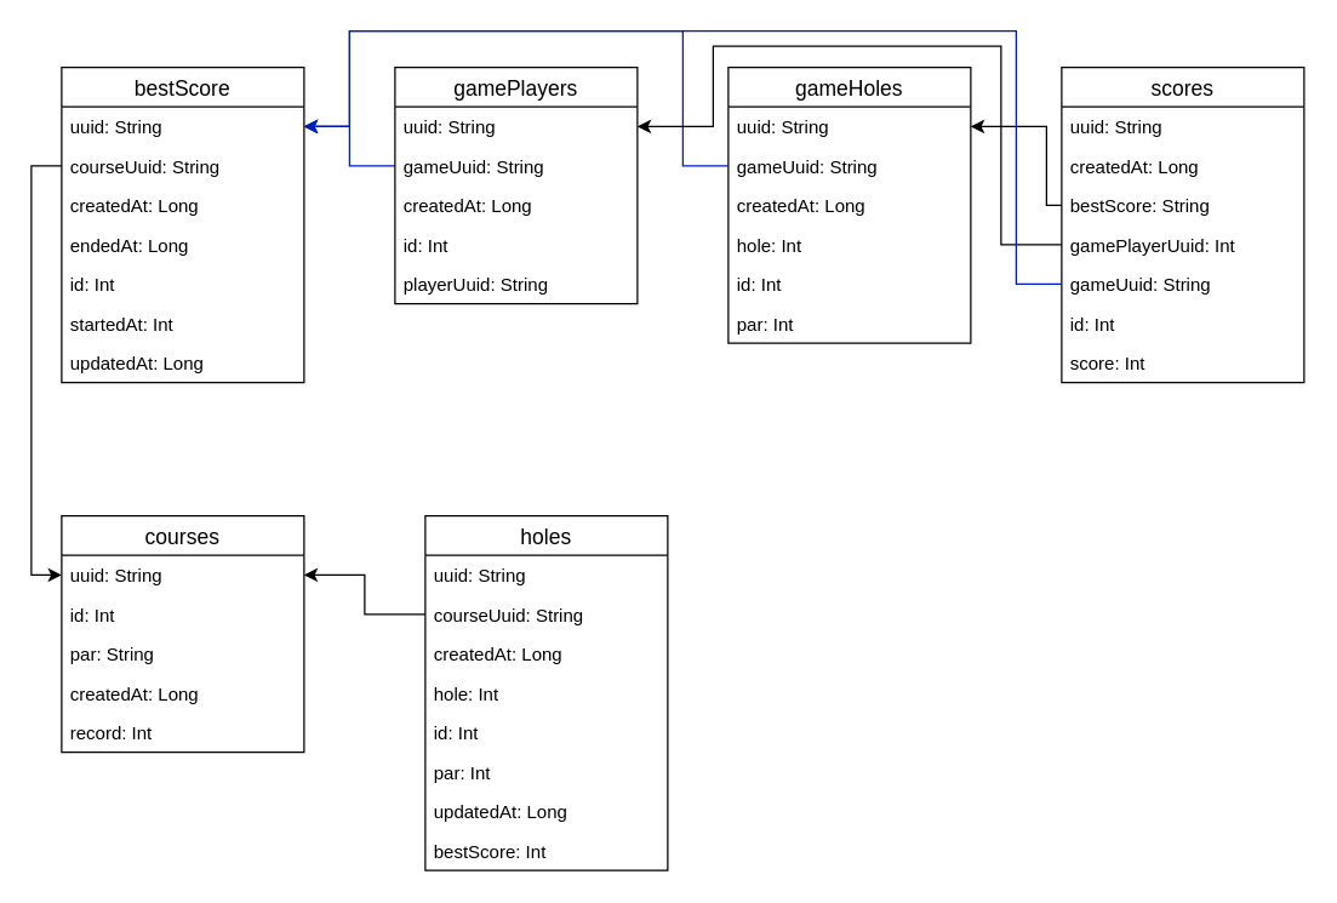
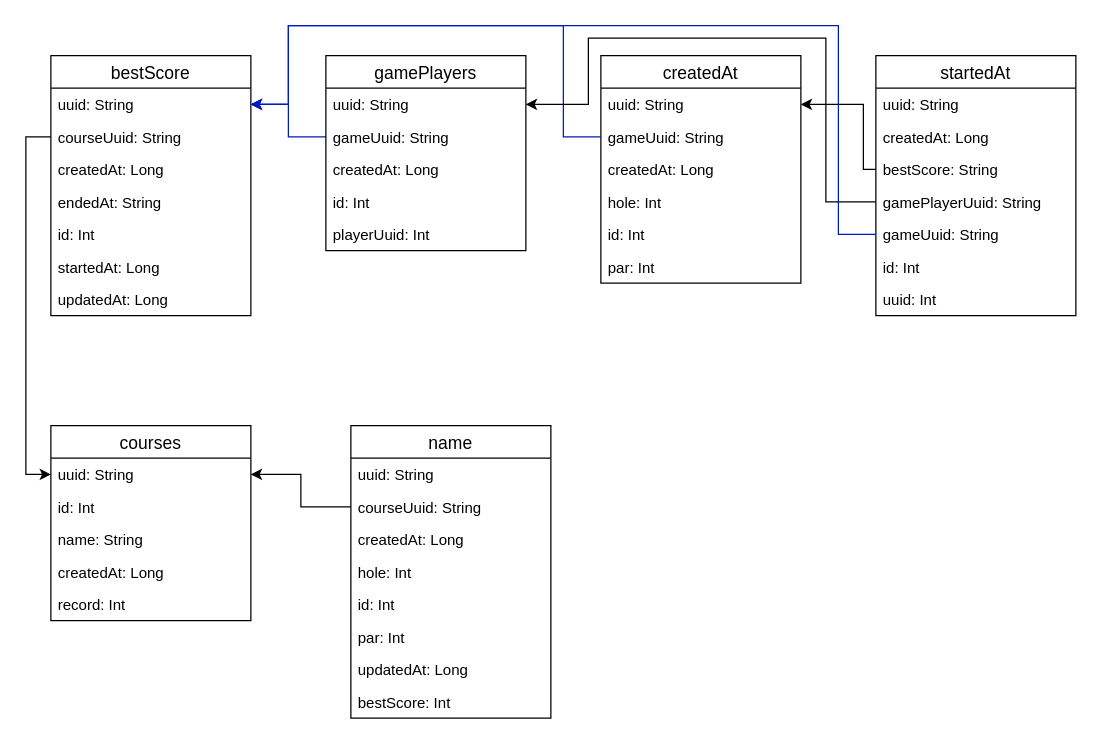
  <mxCell id="0" />
  <mxCell id="1" parent="0" />
  <mxCell id="2" style="edgeStyle=orthogonalEdgeStyle;rounded=0;orthogonalLoop=1;jettySize=auto;html=1;fillColor=#0050ef;strokeColor=#001DBC;" edge="1" parent="1" source="13" target="4"><mxGeometry relative="1" as="geometry" /></mxCell>
  <mxCell id="3" value="bestScore" style="swimlane;fontStyle=0;childLayout=stackLayout;horizontal=1;startSize=26;horizontalStack=0;resizeParent=1;resizeParentMax=0;resizeLast=0;collapsible=1;marginBottom=0;align=center;fontSize=14;" vertex="1" parent="1"><mxGeometry x="40" y="44" width="160" height="208" as="geometry" /></mxCell>
  <mxCell id="4" value="uuid: String" style="text;strokeColor=none;fillColor=none;spacingLeft=4;spacingRight=4;overflow=hidden;rotatable=0;points=[[0,0.5],[1,0.5]];portConstraint=eastwest;fontSize=12;" vertex="1" parent="3"><mxGeometry y="26" width="160" height="26" as="geometry" /></mxCell>
  <mxCell id="5" value="courseUuid: String" style="text;strokeColor=none;fillColor=none;spacingLeft=4;spacingRight=4;overflow=hidden;rotatable=0;points=[[0,0.5],[1,0.5]];portConstraint=eastwest;fontSize=12;" vertex="1" parent="3"><mxGeometry y="52" width="160" height="26" as="geometry" /></mxCell>
  <mxCell id="6" value="createdAt: Long" style="text;strokeColor=none;fillColor=none;spacingLeft=4;spacingRight=4;overflow=hidden;rotatable=0;points=[[0,0.5],[1,0.5]];portConstraint=eastwest;fontSize=12;" vertex="1" parent="3"><mxGeometry y="78" width="160" height="26" as="geometry" /></mxCell>
- <mxCell id="7" value="endedAt: Long" style="text;strokeColor=none;fillColor=none;spacingLeft=4;spacingRight=4;overflow=hidden;rotatable=0;points=[[0,0.5],[1,0.5]];portConstraint=eastwest;fontSize=12;" vertex="1" parent="3"><mxGeometry y="104" width="160" height="26" as="geometry" /></mxCell>
+ <mxCell id="7" value="endedAt: String" style="text;strokeColor=none;fillColor=none;spacingLeft=4;spacingRight=4;overflow=hidden;rotatable=0;points=[[0,0.5],[1,0.5]];portConstraint=eastwest;fontSize=12;" vertex="1" parent="3"><mxGeometry y="104" width="160" height="26" as="geometry" /></mxCell>
  <mxCell id="8" value="id: Int" style="text;strokeColor=none;fillColor=none;spacingLeft=4;spacingRight=4;overflow=hidden;rotatable=0;points=[[0,0.5],[1,0.5]];portConstraint=eastwest;fontSize=12;" vertex="1" parent="3"><mxGeometry y="130" width="160" height="26" as="geometry" /></mxCell>
- <mxCell id="9" value="startedAt: Int" style="text;strokeColor=none;fillColor=none;spacingLeft=4;spacingRight=4;overflow=hidden;rotatable=0;points=[[0,0.5],[1,0.5]];portConstraint=eastwest;fontSize=12;" vertex="1" parent="3"><mxGeometry y="156" width="160" height="26" as="geometry" /></mxCell>
+ <mxCell id="9" value="startedAt: Long" style="text;strokeColor=none;fillColor=none;spacingLeft=4;spacingRight=4;overflow=hidden;rotatable=0;points=[[0,0.5],[1,0.5]];portConstraint=eastwest;fontSize=12;" vertex="1" parent="3"><mxGeometry y="156" width="160" height="26" as="geometry" /></mxCell>
  <mxCell id="10" value="updatedAt: Long" style="text;strokeColor=none;fillColor=none;spacingLeft=4;spacingRight=4;overflow=hidden;rotatable=0;points=[[0,0.5],[1,0.5]];portConstraint=eastwest;fontSize=12;" vertex="1" parent="3"><mxGeometry y="182" width="160" height="26" as="geometry" /></mxCell>
  <mxCell id="11" value="gamePlayers" style="swimlane;fontStyle=0;childLayout=stackLayout;horizontal=1;startSize=26;horizontalStack=0;resizeParent=1;resizeParentMax=0;resizeLast=0;collapsible=1;marginBottom=0;align=center;fontSize=14;" vertex="1" parent="1"><mxGeometry x="260" y="44" width="160" height="156" as="geometry" /></mxCell>
  <mxCell id="12" value="uuid: String" style="text;strokeColor=none;fillColor=none;spacingLeft=4;spacingRight=4;overflow=hidden;rotatable=0;points=[[0,0.5],[1,0.5]];portConstraint=eastwest;fontSize=12;" vertex="1" parent="11"><mxGeometry y="26" width="160" height="26" as="geometry" /></mxCell>
  <mxCell id="13" value="gameUuid: String" style="text;strokeColor=none;fillColor=none;spacingLeft=4;spacingRight=4;overflow=hidden;rotatable=0;points=[[0,0.5],[1,0.5]];portConstraint=eastwest;fontSize=12;" vertex="1" parent="11"><mxGeometry y="52" width="160" height="26" as="geometry" /></mxCell>
  <mxCell id="14" value="createdAt: Long" style="text;strokeColor=none;fillColor=none;spacingLeft=4;spacingRight=4;overflow=hidden;rotatable=0;points=[[0,0.5],[1,0.5]];portConstraint=eastwest;fontSize=12;" vertex="1" parent="11"><mxGeometry y="78" width="160" height="26" as="geometry" /></mxCell>
  <mxCell id="15" value="id: Int" style="text;strokeColor=none;fillColor=none;spacingLeft=4;spacingRight=4;overflow=hidden;rotatable=0;points=[[0,0.5],[1,0.5]];portConstraint=eastwest;fontSize=12;" vertex="1" parent="11"><mxGeometry y="104" width="160" height="26" as="geometry" /></mxCell>
- <mxCell id="16" value="playerUuid: String" style="text;strokeColor=none;fillColor=none;spacingLeft=4;spacingRight=4;overflow=hidden;rotatable=0;points=[[0,0.5],[1,0.5]];portConstraint=eastwest;fontSize=12;" vertex="1" parent="11"><mxGeometry y="130" width="160" height="26" as="geometry" /></mxCell>
- <mxCell id="17" value="gameHoles" style="swimlane;fontStyle=0;childLayout=stackLayout;horizontal=1;startSize=26;horizontalStack=0;resizeParent=1;resizeParentMax=0;resizeLast=0;collapsible=1;marginBottom=0;align=center;fontSize=14;" vertex="1" parent="1"><mxGeometry x="480" y="44" width="160" height="182" as="geometry" /></mxCell>
+ <mxCell id="16" value="playerUuid: Int" style="text;strokeColor=none;fillColor=none;spacingLeft=4;spacingRight=4;overflow=hidden;rotatable=0;points=[[0,0.5],[1,0.5]];portConstraint=eastwest;fontSize=12;" vertex="1" parent="11"><mxGeometry y="130" width="160" height="26" as="geometry" /></mxCell>
+ <mxCell id="17" value="createdAt" style="swimlane;fontStyle=0;childLayout=stackLayout;horizontal=1;startSize=26;horizontalStack=0;resizeParent=1;resizeParentMax=0;resizeLast=0;collapsible=1;marginBottom=0;align=center;fontSize=14;" vertex="1" parent="1"><mxGeometry x="480" y="44" width="160" height="182" as="geometry" /></mxCell>
  <mxCell id="18" value="uuid: String" style="text;strokeColor=none;fillColor=none;spacingLeft=4;spacingRight=4;overflow=hidden;rotatable=0;points=[[0,0.5],[1,0.5]];portConstraint=eastwest;fontSize=12;" vertex="1" parent="17"><mxGeometry y="26" width="160" height="26" as="geometry" /></mxCell>
  <mxCell id="19" value="gameUuid: String" style="text;strokeColor=none;fillColor=none;spacingLeft=4;spacingRight=4;overflow=hidden;rotatable=0;points=[[0,0.5],[1,0.5]];portConstraint=eastwest;fontSize=12;" vertex="1" parent="17"><mxGeometry y="52" width="160" height="26" as="geometry" /></mxCell>
  <mxCell id="20" value="createdAt: Long" style="text;strokeColor=none;fillColor=none;spacingLeft=4;spacingRight=4;overflow=hidden;rotatable=0;points=[[0,0.5],[1,0.5]];portConstraint=eastwest;fontSize=12;" vertex="1" parent="17"><mxGeometry y="78" width="160" height="26" as="geometry" /></mxCell>
  <mxCell id="21" value="hole: Int" style="text;strokeColor=none;fillColor=none;spacingLeft=4;spacingRight=4;overflow=hidden;rotatable=0;points=[[0,0.5],[1,0.5]];portConstraint=eastwest;fontSize=12;" vertex="1" parent="17"><mxGeometry y="104" width="160" height="26" as="geometry" /></mxCell>
  <mxCell id="22" value="id: Int" style="text;strokeColor=none;fillColor=none;spacingLeft=4;spacingRight=4;overflow=hidden;rotatable=0;points=[[0,0.5],[1,0.5]];portConstraint=eastwest;fontSize=12;" vertex="1" parent="17"><mxGeometry y="130" width="160" height="26" as="geometry" /></mxCell>
  <mxCell id="23" value="par: Int" style="text;strokeColor=none;fillColor=none;spacingLeft=4;spacingRight=4;overflow=hidden;rotatable=0;points=[[0,0.5],[1,0.5]];portConstraint=eastwest;fontSize=12;" vertex="1" parent="17"><mxGeometry y="156" width="160" height="26" as="geometry" /></mxCell>
  <mxCell id="24" style="edgeStyle=orthogonalEdgeStyle;rounded=0;orthogonalLoop=1;jettySize=auto;html=1;fillColor=#0050ef;strokeColor=#001DBC;" edge="1" parent="1" source="19" target="4"><mxGeometry relative="1" as="geometry"><Array as="points"><mxPoint x="450" y="109" /><mxPoint x="450" y="20" /><mxPoint x="230" y="20" /><mxPoint x="230" y="83" /></Array></mxGeometry></mxCell>
- <mxCell id="25" value="scores" style="swimlane;fontStyle=0;childLayout=stackLayout;horizontal=1;startSize=26;horizontalStack=0;resizeParent=1;resizeParentMax=0;resizeLast=0;collapsible=1;marginBottom=0;align=center;fontSize=14;" vertex="1" parent="1"><mxGeometry x="700" y="44" width="160" height="208" as="geometry" /></mxCell>
+ <mxCell id="25" value="startedAt" style="swimlane;fontStyle=0;childLayout=stackLayout;horizontal=1;startSize=26;horizontalStack=0;resizeParent=1;resizeParentMax=0;resizeLast=0;collapsible=1;marginBottom=0;align=center;fontSize=14;" vertex="1" parent="1"><mxGeometry x="700" y="44" width="160" height="208" as="geometry" /></mxCell>
  <mxCell id="26" value="uuid: String" style="text;strokeColor=none;fillColor=none;spacingLeft=4;spacingRight=4;overflow=hidden;rotatable=0;points=[[0,0.5],[1,0.5]];portConstraint=eastwest;fontSize=12;" vertex="1" parent="25"><mxGeometry y="26" width="160" height="26" as="geometry" /></mxCell>
  <mxCell id="27" value="createdAt: Long" style="text;strokeColor=none;fillColor=none;spacingLeft=4;spacingRight=4;overflow=hidden;rotatable=0;points=[[0,0.5],[1,0.5]];portConstraint=eastwest;fontSize=12;" vertex="1" parent="25"><mxGeometry y="52" width="160" height="26" as="geometry" /></mxCell>
  <mxCell id="28" value="bestScore: String" style="text;strokeColor=none;fillColor=none;spacingLeft=4;spacingRight=4;overflow=hidden;rotatable=0;points=[[0,0.5],[1,0.5]];portConstraint=eastwest;fontSize=12;" vertex="1" parent="25"><mxGeometry y="78" width="160" height="26" as="geometry" /></mxCell>
- <mxCell id="29" value="gamePlayerUuid: Int" style="text;strokeColor=none;fillColor=none;spacingLeft=4;spacingRight=4;overflow=hidden;rotatable=0;points=[[0,0.5],[1,0.5]];portConstraint=eastwest;fontSize=12;" vertex="1" parent="25"><mxGeometry y="104" width="160" height="26" as="geometry" /></mxCell>
+ <mxCell id="29" value="gamePlayerUuid: String" style="text;strokeColor=none;fillColor=none;spacingLeft=4;spacingRight=4;overflow=hidden;rotatable=0;points=[[0,0.5],[1,0.5]];portConstraint=eastwest;fontSize=12;" vertex="1" parent="25"><mxGeometry y="104" width="160" height="26" as="geometry" /></mxCell>
  <mxCell id="30" value="gameUuid: String" style="text;strokeColor=none;fillColor=none;spacingLeft=4;spacingRight=4;overflow=hidden;rotatable=0;points=[[0,0.5],[1,0.5]];portConstraint=eastwest;fontSize=12;" vertex="1" parent="25"><mxGeometry y="130" width="160" height="26" as="geometry" /></mxCell>
  <mxCell id="31" value="id: Int" style="text;strokeColor=none;fillColor=none;spacingLeft=4;spacingRight=4;overflow=hidden;rotatable=0;points=[[0,0.5],[1,0.5]];portConstraint=eastwest;fontSize=12;" vertex="1" parent="25"><mxGeometry y="156" width="160" height="26" as="geometry" /></mxCell>
- <mxCell id="32" value="score: Int" style="text;strokeColor=none;fillColor=none;spacingLeft=4;spacingRight=4;overflow=hidden;rotatable=0;points=[[0,0.5],[1,0.5]];portConstraint=eastwest;fontSize=12;" vertex="1" parent="25"><mxGeometry y="182" width="160" height="26" as="geometry" /></mxCell>
+ <mxCell id="32" value="uuid: Int" style="text;strokeColor=none;fillColor=none;spacingLeft=4;spacingRight=4;overflow=hidden;rotatable=0;points=[[0,0.5],[1,0.5]];portConstraint=eastwest;fontSize=12;" vertex="1" parent="25"><mxGeometry y="182" width="160" height="26" as="geometry" /></mxCell>
  <mxCell id="33" style="edgeStyle=orthogonalEdgeStyle;rounded=0;orthogonalLoop=1;jettySize=auto;html=1;" edge="1" parent="1" source="28" target="18"><mxGeometry relative="1" as="geometry"><Array as="points"><mxPoint x="690" y="135" /><mxPoint x="690" y="83" /></Array></mxGeometry></mxCell>
  <mxCell id="34" style="edgeStyle=orthogonalEdgeStyle;rounded=0;orthogonalLoop=1;jettySize=auto;html=1;" edge="1" parent="1" source="29" target="12"><mxGeometry relative="1" as="geometry"><Array as="points"><mxPoint x="660" y="161" /><mxPoint x="660" y="30" /><mxPoint x="470" y="30" /><mxPoint x="470" y="83" /></Array></mxGeometry></mxCell>
  <mxCell id="35" style="edgeStyle=orthogonalEdgeStyle;rounded=0;orthogonalLoop=1;jettySize=auto;html=1;fillColor=#0050ef;strokeColor=#001DBC;" edge="1" parent="1" source="30" target="4"><mxGeometry relative="1" as="geometry"><Array as="points"><mxPoint x="670" y="187" /><mxPoint x="670" y="20" /><mxPoint x="230" y="20" /><mxPoint x="230" y="83" /></Array></mxGeometry></mxCell>
  <mxCell id="36" value="courses" style="swimlane;fontStyle=0;childLayout=stackLayout;horizontal=1;startSize=26;horizontalStack=0;resizeParent=1;resizeParentMax=0;resizeLast=0;collapsible=1;marginBottom=0;align=center;fontSize=14;" vertex="1" parent="1"><mxGeometry x="40" y="340" width="160" height="156" as="geometry" /></mxCell>
  <mxCell id="37" value="uuid: String" style="text;strokeColor=none;fillColor=none;spacingLeft=4;spacingRight=4;overflow=hidden;rotatable=0;points=[[0,0.5],[1,0.5]];portConstraint=eastwest;fontSize=12;" vertex="1" parent="36"><mxGeometry y="26" width="160" height="26" as="geometry" /></mxCell>
  <mxCell id="38" value="id: Int" style="text;strokeColor=none;fillColor=none;spacingLeft=4;spacingRight=4;overflow=hidden;rotatable=0;points=[[0,0.5],[1,0.5]];portConstraint=eastwest;fontSize=12;" vertex="1" parent="36"><mxGeometry y="52" width="160" height="26" as="geometry" /></mxCell>
- <mxCell id="39" value="par: String" style="text;strokeColor=none;fillColor=none;spacingLeft=4;spacingRight=4;overflow=hidden;rotatable=0;points=[[0,0.5],[1,0.5]];portConstraint=eastwest;fontSize=12;" vertex="1" parent="36"><mxGeometry y="78" width="160" height="26" as="geometry" /></mxCell>
+ <mxCell id="39" value="name: String" style="text;strokeColor=none;fillColor=none;spacingLeft=4;spacingRight=4;overflow=hidden;rotatable=0;points=[[0,0.5],[1,0.5]];portConstraint=eastwest;fontSize=12;" vertex="1" parent="36"><mxGeometry y="78" width="160" height="26" as="geometry" /></mxCell>
  <mxCell id="40" value="createdAt: Long" style="text;strokeColor=none;fillColor=none;spacingLeft=4;spacingRight=4;overflow=hidden;rotatable=0;points=[[0,0.5],[1,0.5]];portConstraint=eastwest;fontSize=12;" vertex="1" parent="36"><mxGeometry y="104" width="160" height="26" as="geometry" /></mxCell>
  <mxCell id="41" value="record: Int" style="text;strokeColor=none;fillColor=none;spacingLeft=4;spacingRight=4;overflow=hidden;rotatable=0;points=[[0,0.5],[1,0.5]];portConstraint=eastwest;fontSize=12;" vertex="1" parent="36"><mxGeometry y="130" width="160" height="26" as="geometry" /></mxCell>
- <mxCell id="42" value="holes" style="swimlane;fontStyle=0;childLayout=stackLayout;horizontal=1;startSize=26;horizontalStack=0;resizeParent=1;resizeParentMax=0;resizeLast=0;collapsible=1;marginBottom=0;align=center;fontSize=14;" vertex="1" parent="1"><mxGeometry x="280" y="340" width="160" height="234" as="geometry" /></mxCell>
+ <mxCell id="42" value="name" style="swimlane;fontStyle=0;childLayout=stackLayout;horizontal=1;startSize=26;horizontalStack=0;resizeParent=1;resizeParentMax=0;resizeLast=0;collapsible=1;marginBottom=0;align=center;fontSize=14;" vertex="1" parent="1"><mxGeometry x="280" y="340" width="160" height="234" as="geometry" /></mxCell>
  <mxCell id="43" value="uuid: String" style="text;strokeColor=none;fillColor=none;spacingLeft=4;spacingRight=4;overflow=hidden;rotatable=0;points=[[0,0.5],[1,0.5]];portConstraint=eastwest;fontSize=12;" vertex="1" parent="42"><mxGeometry y="26" width="160" height="26" as="geometry" /></mxCell>
  <mxCell id="44" value="courseUuid: String" style="text;strokeColor=none;fillColor=none;spacingLeft=4;spacingRight=4;overflow=hidden;rotatable=0;points=[[0,0.5],[1,0.5]];portConstraint=eastwest;fontSize=12;" vertex="1" parent="42"><mxGeometry y="52" width="160" height="26" as="geometry" /></mxCell>
  <mxCell id="45" value="createdAt: Long" style="text;strokeColor=none;fillColor=none;spacingLeft=4;spacingRight=4;overflow=hidden;rotatable=0;points=[[0,0.5],[1,0.5]];portConstraint=eastwest;fontSize=12;" vertex="1" parent="42"><mxGeometry y="78" width="160" height="26" as="geometry" /></mxCell>
  <mxCell id="46" value="hole: Int" style="text;strokeColor=none;fillColor=none;spacingLeft=4;spacingRight=4;overflow=hidden;rotatable=0;points=[[0,0.5],[1,0.5]];portConstraint=eastwest;fontSize=12;" vertex="1" parent="42"><mxGeometry y="104" width="160" height="26" as="geometry" /></mxCell>
  <mxCell id="47" value="id: Int" style="text;strokeColor=none;fillColor=none;spacingLeft=4;spacingRight=4;overflow=hidden;rotatable=0;points=[[0,0.5],[1,0.5]];portConstraint=eastwest;fontSize=12;" vertex="1" parent="42"><mxGeometry y="130" width="160" height="26" as="geometry" /></mxCell>
  <mxCell id="48" value="par: Int" style="text;strokeColor=none;fillColor=none;spacingLeft=4;spacingRight=4;overflow=hidden;rotatable=0;points=[[0,0.5],[1,0.5]];portConstraint=eastwest;fontSize=12;" vertex="1" parent="42"><mxGeometry y="156" width="160" height="26" as="geometry" /></mxCell>
  <mxCell id="49" value="updatedAt: Long" style="text;strokeColor=none;fillColor=none;spacingLeft=4;spacingRight=4;overflow=hidden;rotatable=0;points=[[0,0.5],[1,0.5]];portConstraint=eastwest;fontSize=12;" vertex="1" parent="42"><mxGeometry y="182" width="160" height="26" as="geometry" /></mxCell>
  <mxCell id="50" value="bestScore: Int" style="text;strokeColor=none;fillColor=none;spacingLeft=4;spacingRight=4;overflow=hidden;rotatable=0;points=[[0,0.5],[1,0.5]];portConstraint=eastwest;fontSize=12;" vertex="1" parent="42"><mxGeometry y="208" width="160" height="26" as="geometry" /></mxCell>
  <mxCell id="51" style="edgeStyle=orthogonalEdgeStyle;rounded=0;orthogonalLoop=1;jettySize=auto;html=1;" edge="1" parent="1" source="44" target="37"><mxGeometry relative="1" as="geometry" /></mxCell>
  <mxCell id="52" style="edgeStyle=orthogonalEdgeStyle;rounded=0;orthogonalLoop=1;jettySize=auto;html=1;" edge="1" parent="1" source="5" target="37"><mxGeometry relative="1" as="geometry"><Array as="points"><mxPoint x="20" y="109" /><mxPoint x="20" y="379" /></Array></mxGeometry></mxCell>
